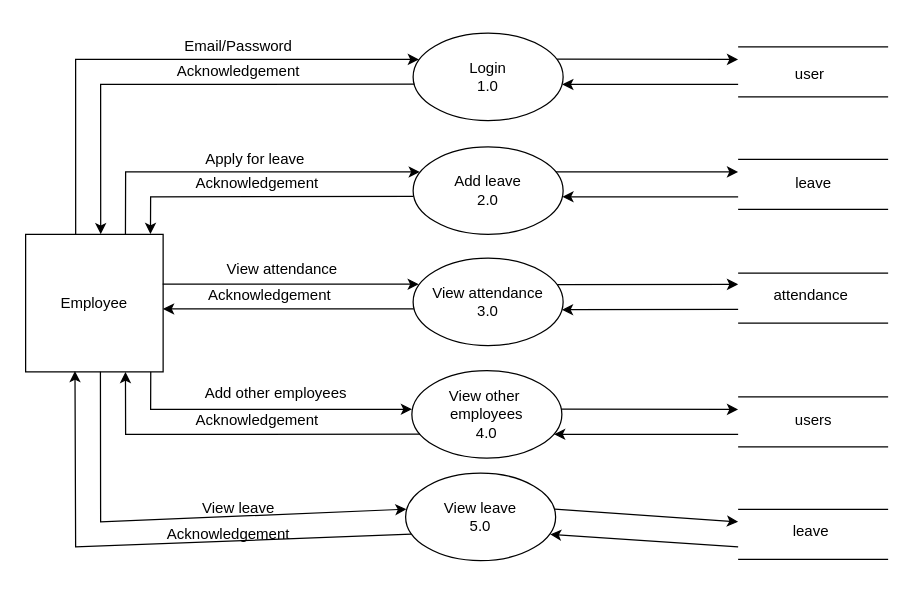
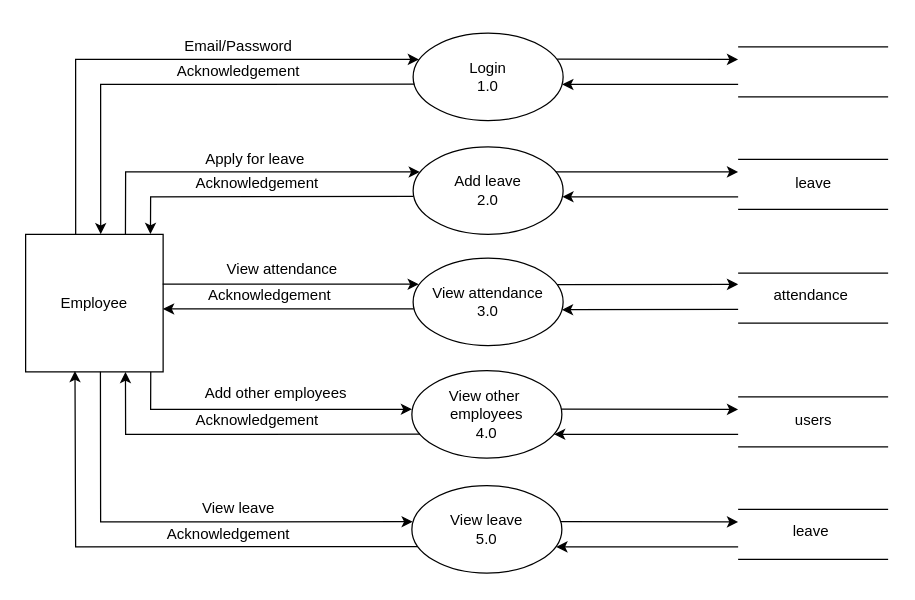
  <mxCell id="0" />
  <mxCell id="1" parent="0" />
  <mxCell id="2" value="Login&lt;br style=&quot;border-color: var(--border-color);&quot;&gt;&lt;span style=&quot;&quot;&gt;1.0&lt;/span&gt;" style="ellipse;whiteSpace=wrap;html=1;" parent="1" vertex="1"><mxGeometry x="330" y="26" width="120" height="70" as="geometry" /></mxCell>
  <mxCell id="3" value="Add leave&lt;br style=&quot;border-color: var(--border-color);&quot;&gt;2.0" style="ellipse;whiteSpace=wrap;html=1;" parent="1" vertex="1"><mxGeometry x="330" y="117" width="120" height="70" as="geometry" /></mxCell>
  <mxCell id="4" value="View attendance&lt;br&gt;3.0" style="ellipse;whiteSpace=wrap;html=1;" parent="1" vertex="1"><mxGeometry x="330" y="206" width="120" height="70" as="geometry" /></mxCell>
  <mxCell id="5" value="Employee" style="whiteSpace=wrap;html=1;aspect=fixed;" parent="1" vertex="1"><mxGeometry x="20" y="187" width="110" height="110" as="geometry" /></mxCell>
  <mxCell id="6" value="View other&amp;nbsp;&lt;div&gt;employees&lt;br style=&quot;border-color: var(--border-color);&quot;&gt;4.0&lt;/div&gt;" style="ellipse;whiteSpace=wrap;html=1;" parent="1" vertex="1"><mxGeometry x="329" y="296" width="120" height="70" as="geometry" /></mxCell>
- <mxCell id="7" value="View leave&lt;br&gt;5.0" style="ellipse;whiteSpace=wrap;html=1;" parent="1" vertex="1"><mxGeometry x="324" y="378" width="120" height="70" as="geometry" /></mxCell>
+ <mxCell id="7" value="View leave&lt;br&gt;5.0" style="ellipse;whiteSpace=wrap;html=1;" parent="1" vertex="1"><mxGeometry x="329" y="388" width="120" height="70" as="geometry" /></mxCell>
  <mxCell id="8" value="" style="endArrow=classic;html=1;rounded=0;exitX=0.364;exitY=0;exitDx=0;exitDy=0;exitPerimeter=0;entryX=0.039;entryY=0.3;entryDx=0;entryDy=0;entryPerimeter=0;" parent="1" source="5" target="2" edge="1"><mxGeometry width="50" height="50" relative="1" as="geometry"><mxPoint x="60" y="177" as="sourcePoint" /><mxPoint x="320" y="-33" as="targetPoint" /><Array as="points"><mxPoint x="60" y="47" /></Array></mxGeometry></mxCell>
  <mxCell id="9" value="" style="endArrow=classic;html=1;rounded=0;entryX=0.546;entryY=-0.001;entryDx=0;entryDy=0;entryPerimeter=0;exitX=0.008;exitY=0.583;exitDx=0;exitDy=0;exitPerimeter=0;" parent="1" source="2" target="5" edge="1"><mxGeometry width="50" height="50" relative="1" as="geometry"><mxPoint x="340" y="17" as="sourcePoint" /><mxPoint x="70" y="177" as="targetPoint" /><Array as="points"><mxPoint x="80" y="67" /></Array></mxGeometry></mxCell>
  <mxCell id="10" value="" style="endArrow=classic;html=1;rounded=0;exitX=0.726;exitY=-0.002;exitDx=0;exitDy=0;exitPerimeter=0;entryX=0.045;entryY=0.286;entryDx=0;entryDy=0;entryPerimeter=0;" parent="1" source="5" target="3" edge="1"><mxGeometry width="50" height="50" relative="1" as="geometry"><mxPoint x="92.51" y="187" as="sourcePoint" /><mxPoint x="330" y="147" as="targetPoint" /><Array as="points"><mxPoint x="100" y="137" /></Array></mxGeometry></mxCell>
  <mxCell id="11" value="" style="endArrow=classic;html=1;rounded=0;exitX=0.003;exitY=0.566;exitDx=0;exitDy=0;exitPerimeter=0;entryX=0.908;entryY=-0.002;entryDx=0;entryDy=0;entryPerimeter=0;" parent="1" source="3" target="5" edge="1"><mxGeometry width="50" height="50" relative="1" as="geometry"><mxPoint x="230" y="147" as="sourcePoint" /><mxPoint x="100" y="187" as="targetPoint" /><Array as="points"><mxPoint x="120" y="157" /></Array></mxGeometry></mxCell>
  <mxCell id="12" value="" style="endArrow=classic;html=1;rounded=0;exitX=0.997;exitY=0.361;exitDx=0;exitDy=0;exitPerimeter=0;entryX=0.038;entryY=0.298;entryDx=0;entryDy=0;entryPerimeter=0;" parent="1" source="5" target="4" edge="1"><mxGeometry width="50" height="50" relative="1" as="geometry"><mxPoint x="300" y="257" as="sourcePoint" /><mxPoint x="330" y="207" as="targetPoint" /></mxGeometry></mxCell>
  <mxCell id="13" value="" style="endArrow=classic;html=1;rounded=0;entryX=0.999;entryY=0.542;entryDx=0;entryDy=0;entryPerimeter=0;exitX=0.005;exitY=0.58;exitDx=0;exitDy=0;exitPerimeter=0;" parent="1" source="4" target="5" edge="1"><mxGeometry width="50" height="50" relative="1" as="geometry"><mxPoint x="300" y="257" as="sourcePoint" /><mxPoint x="350" y="207" as="targetPoint" /></mxGeometry></mxCell>
  <mxCell id="14" value="" style="endArrow=classic;html=1;rounded=0;exitX=0.91;exitY=1;exitDx=0;exitDy=0;exitPerimeter=0;entryX=0.001;entryY=0.442;entryDx=0;entryDy=0;entryPerimeter=0;" parent="1" source="5" target="6" edge="1"><mxGeometry width="50" height="50" relative="1" as="geometry"><mxPoint x="210" y="437" as="sourcePoint" /><mxPoint x="330" y="327" as="targetPoint" /><Array as="points"><mxPoint x="120" y="327" /></Array></mxGeometry></mxCell>
  <mxCell id="15" value="" style="endArrow=classic;html=1;rounded=0;entryX=0.726;entryY=1;entryDx=0;entryDy=0;entryPerimeter=0;exitX=0.054;exitY=0.727;exitDx=0;exitDy=0;exitPerimeter=0;" parent="1" source="6" target="5" edge="1"><mxGeometry width="50" height="50" relative="1" as="geometry"><mxPoint x="320" y="337" as="sourcePoint" /><mxPoint x="110" y="297" as="targetPoint" /><Array as="points"><mxPoint x="100" y="347" /></Array></mxGeometry></mxCell>
  <mxCell id="16" value="" style="endArrow=classic;html=1;rounded=0;exitX=0.544;exitY=0.999;exitDx=0;exitDy=0;exitPerimeter=0;entryX=0.006;entryY=0.412;entryDx=0;entryDy=0;entryPerimeter=0;" parent="1" source="5" target="7" edge="1"><mxGeometry width="50" height="50" relative="1" as="geometry"><mxPoint x="60" y="407" as="sourcePoint" /><mxPoint x="320" y="427" as="targetPoint" /><Array as="points"><mxPoint x="80" y="417" /></Array></mxGeometry></mxCell>
  <mxCell id="17" value="" style="endArrow=classic;html=1;rounded=0;entryX=0.359;entryY=0.994;entryDx=0;entryDy=0;entryPerimeter=0;exitX=0.037;exitY=0.697;exitDx=0;exitDy=0;exitPerimeter=0;" parent="1" source="7" target="5" edge="1"><mxGeometry width="50" height="50" relative="1" as="geometry"><mxPoint x="320" y="447" as="sourcePoint" /><mxPoint x="60" y="297" as="targetPoint" /><Array as="points"><mxPoint x="60" y="437" /></Array></mxGeometry></mxCell>
  <mxCell id="18" value="" style="endArrow=classic;html=1;rounded=0;exitX=0.96;exitY=0.302;exitDx=0;exitDy=0;exitPerimeter=0;" parent="1" source="4" edge="1"><mxGeometry width="50" height="50" relative="1" as="geometry"><mxPoint x="450" y="236" as="sourcePoint" /><mxPoint x="590" y="227" as="targetPoint" /></mxGeometry></mxCell>
  <mxCell id="19" value="" style="endArrow=classic;html=1;rounded=0;exitX=0.997;exitY=0.441;exitDx=0;exitDy=0;exitPerimeter=0;" parent="1" source="6" edge="1"><mxGeometry width="50" height="50" relative="1" as="geometry"><mxPoint x="450" y="327" as="sourcePoint" /><mxPoint x="590" y="327" as="targetPoint" /></mxGeometry></mxCell>
  <mxCell id="20" value="" style="endArrow=classic;html=1;rounded=0;exitX=0.994;exitY=0.412;exitDx=0;exitDy=0;exitPerimeter=0;" parent="1" source="7" edge="1"><mxGeometry width="50" height="50" relative="1" as="geometry"><mxPoint x="450" y="420" as="sourcePoint" /><mxPoint x="590" y="417" as="targetPoint" /></mxGeometry></mxCell>
  <mxCell id="21" value="" style="endArrow=classic;html=1;rounded=0;entryX=0.994;entryY=0.586;entryDx=0;entryDy=0;entryPerimeter=0;" parent="1" target="2" edge="1"><mxGeometry width="50" height="50" relative="1" as="geometry"><mxPoint x="590" y="67" as="sourcePoint" /><mxPoint x="450" y="71" as="targetPoint" /><Array as="points"><mxPoint x="503" y="67" /></Array></mxGeometry></mxCell>
  <mxCell id="22" value="" style="endArrow=none;html=1;rounded=0;" parent="1" edge="1"><mxGeometry width="50" height="50" relative="1" as="geometry"><mxPoint x="590" y="37" as="sourcePoint" /><mxPoint x="710" y="37" as="targetPoint" /></mxGeometry></mxCell>
  <mxCell id="23" value="" style="endArrow=none;html=1;rounded=0;" parent="1" edge="1"><mxGeometry width="50" height="50" relative="1" as="geometry"><mxPoint x="590" y="77" as="sourcePoint" /><mxPoint x="710" y="77" as="targetPoint" /></mxGeometry></mxCell>
  <mxCell id="24" value="" style="endArrow=classic;html=1;rounded=0;entryX=0.995;entryY=0.571;entryDx=0;entryDy=0;entryPerimeter=0;" parent="1" target="3" edge="1"><mxGeometry width="50" height="50" relative="1" as="geometry"><mxPoint x="590" y="157" as="sourcePoint" /><mxPoint x="450" y="156.76" as="targetPoint" /></mxGeometry></mxCell>
  <mxCell id="25" value="" style="endArrow=none;html=1;rounded=0;" parent="1" edge="1"><mxGeometry width="50" height="50" relative="1" as="geometry"><mxPoint x="590" y="127" as="sourcePoint" /><mxPoint x="710" y="127" as="targetPoint" /></mxGeometry></mxCell>
  <mxCell id="26" value="" style="endArrow=none;html=1;rounded=0;" parent="1" edge="1"><mxGeometry width="50" height="50" relative="1" as="geometry"><mxPoint x="590" y="167" as="sourcePoint" /><mxPoint x="710" y="167" as="targetPoint" /></mxGeometry></mxCell>
  <mxCell id="27" value="" style="endArrow=classic;html=1;rounded=0;entryX=0.992;entryY=0.59;entryDx=0;entryDy=0;entryPerimeter=0;" parent="1" target="4" edge="1"><mxGeometry width="50" height="50" relative="1" as="geometry"><mxPoint x="590" y="247" as="sourcePoint" /><mxPoint x="450" y="256" as="targetPoint" /></mxGeometry></mxCell>
  <mxCell id="28" value="" style="endArrow=none;html=1;rounded=0;" parent="1" edge="1"><mxGeometry width="50" height="50" relative="1" as="geometry"><mxPoint x="590" y="218" as="sourcePoint" /><mxPoint x="710" y="218" as="targetPoint" /></mxGeometry></mxCell>
  <mxCell id="29" value="" style="endArrow=none;html=1;rounded=0;" parent="1" edge="1"><mxGeometry width="50" height="50" relative="1" as="geometry"><mxPoint x="590" y="258" as="sourcePoint" /><mxPoint x="710" y="258" as="targetPoint" /></mxGeometry></mxCell>
  <mxCell id="30" value="" style="endArrow=classic;html=1;rounded=0;entryX=0.948;entryY=0.728;entryDx=0;entryDy=0;entryPerimeter=0;" parent="1" target="6" edge="1"><mxGeometry width="50" height="50" relative="1" as="geometry"><mxPoint x="590" y="347" as="sourcePoint" /><mxPoint x="435" y="350.86" as="targetPoint" /></mxGeometry></mxCell>
  <mxCell id="31" value="" style="endArrow=none;html=1;rounded=0;" parent="1" edge="1"><mxGeometry width="50" height="50" relative="1" as="geometry"><mxPoint x="590" y="317" as="sourcePoint" /><mxPoint x="710" y="317" as="targetPoint" /></mxGeometry></mxCell>
  <mxCell id="32" value="" style="endArrow=none;html=1;rounded=0;" parent="1" edge="1"><mxGeometry width="50" height="50" relative="1" as="geometry"><mxPoint x="590" y="357" as="sourcePoint" /><mxPoint x="710" y="357" as="targetPoint" /></mxGeometry></mxCell>
  <mxCell id="33" value="" style="endArrow=classic;html=1;rounded=0;entryX=0.963;entryY=0.7;entryDx=0;entryDy=0;entryPerimeter=0;" parent="1" target="7" edge="1"><mxGeometry width="50" height="50" relative="1" as="geometry"><mxPoint x="590" y="437" as="sourcePoint" /><mxPoint x="450" y="438.634" as="targetPoint" /></mxGeometry></mxCell>
  <mxCell id="34" value="" style="endArrow=none;html=1;rounded=0;" parent="1" edge="1"><mxGeometry width="50" height="50" relative="1" as="geometry"><mxPoint x="590" y="407" as="sourcePoint" /><mxPoint x="710" y="407" as="targetPoint" /></mxGeometry></mxCell>
  <mxCell id="35" value="" style="endArrow=none;html=1;rounded=0;" parent="1" edge="1"><mxGeometry width="50" height="50" relative="1" as="geometry"><mxPoint x="590" y="447" as="sourcePoint" /><mxPoint x="710" y="447" as="targetPoint" /></mxGeometry></mxCell>
  <mxCell id="36" value="Acknowledgement" style="text;html=1;align=center;verticalAlign=middle;resizable=0;points=[];autosize=1;strokeColor=none;fillColor=none;" parent="1" vertex="1"><mxGeometry x="130" y="42" width="120" height="30" as="geometry" /></mxCell>
  <mxCell id="37" value="Acknowledgement" style="text;html=1;align=center;verticalAlign=middle;resizable=0;points=[];autosize=1;strokeColor=none;fillColor=none;" parent="1" vertex="1"><mxGeometry x="145" y="131" width="120" height="30" as="geometry" /></mxCell>
  <mxCell id="38" value="Acknowledgement" style="text;html=1;align=center;verticalAlign=middle;resizable=0;points=[];autosize=1;strokeColor=none;fillColor=none;" parent="1" vertex="1"><mxGeometry x="155" y="221" width="120" height="30" as="geometry" /></mxCell>
  <mxCell id="39" value="Acknowledgement" style="text;html=1;align=center;verticalAlign=middle;resizable=0;points=[];autosize=1;strokeColor=none;fillColor=none;" parent="1" vertex="1"><mxGeometry x="145" y="321" width="120" height="30" as="geometry" /></mxCell>
  <mxCell id="40" value="Acknowledgement" style="text;html=1;align=center;verticalAlign=middle;resizable=0;points=[];autosize=1;strokeColor=none;fillColor=none;" parent="1" vertex="1"><mxGeometry x="122" y="412" width="120" height="30" as="geometry" /></mxCell>
  <mxCell id="41" value="" style="endArrow=classic;html=1;rounded=0;exitX=0.96;exitY=0.298;exitDx=0;exitDy=0;exitPerimeter=0;" parent="1" source="2" edge="1"><mxGeometry width="50" height="50" relative="1" as="geometry"><mxPoint x="450" y="50.97" as="sourcePoint" /><mxPoint x="590" y="47" as="targetPoint" /></mxGeometry></mxCell>
  <mxCell id="42" value="" style="endArrow=classic;html=1;rounded=0;exitX=0.952;exitY=0.285;exitDx=0;exitDy=0;exitPerimeter=0;" parent="1" source="3" edge="1"><mxGeometry width="50" height="50" relative="1" as="geometry"><mxPoint x="450" y="139" as="sourcePoint" /><mxPoint x="590" y="137" as="targetPoint" /></mxGeometry></mxCell>
  <mxCell id="43" value="View attendance" style="text;html=1;align=center;verticalAlign=middle;resizable=0;points=[];autosize=1;strokeColor=none;fillColor=none;fontSize=12;" parent="1" vertex="1"><mxGeometry x="170" y="200" width="110" height="30" as="geometry" /></mxCell>
  <mxCell id="44" value="&lt;span style=&quot;font-size: 12px;&quot;&gt;Email/Password&lt;/span&gt;" style="text;html=1;align=center;verticalAlign=middle;resizable=0;points=[];autosize=1;strokeColor=none;fillColor=none;fontSize=16;" parent="1" vertex="1"><mxGeometry x="135" y="20" width="110" height="30" as="geometry" /></mxCell>
  <mxCell id="45" value="Apply for leave&amp;nbsp;" style="text;html=1;align=center;verticalAlign=middle;resizable=0;points=[];autosize=1;strokeColor=none;fillColor=none;fontSize=12;" parent="1" vertex="1"><mxGeometry x="150" y="112" width="110" height="30" as="geometry" /></mxCell>
  <mxCell id="46" value="Add other employees" style="text;html=1;align=center;verticalAlign=middle;resizable=0;points=[];autosize=1;strokeColor=none;fillColor=none;fontSize=12;" parent="1" vertex="1"><mxGeometry x="150" y="299" width="140" height="30" as="geometry" /></mxCell>
  <mxCell id="47" value="View leave" style="text;html=1;align=center;verticalAlign=middle;resizable=0;points=[];autosize=1;strokeColor=none;fillColor=none;fontSize=12;" parent="1" vertex="1"><mxGeometry x="150" y="391" width="80" height="30" as="geometry" /></mxCell>
- <mxCell id="48" value="user" style="text;html=1;align=center;verticalAlign=middle;resizable=0;points=[];autosize=1;strokeColor=none;fillColor=none;" parent="1" vertex="1"><mxGeometry x="622" y="44" width="50" height="30" as="geometry" /></mxCell>
  <mxCell id="49" value="leave" style="text;html=1;align=center;verticalAlign=middle;resizable=0;points=[];autosize=1;strokeColor=none;fillColor=none;" parent="1" vertex="1"><mxGeometry x="625" y="131" width="50" height="30" as="geometry" /></mxCell>
  <mxCell id="50" value="attendance" style="text;html=1;align=center;verticalAlign=middle;resizable=0;points=[];autosize=1;strokeColor=none;fillColor=none;" parent="1" vertex="1"><mxGeometry x="608" y="221" width="80" height="30" as="geometry" /></mxCell>
  <mxCell id="51" value="users" style="text;html=1;align=center;verticalAlign=middle;resizable=0;points=[];autosize=1;strokeColor=none;fillColor=none;" parent="1" vertex="1"><mxGeometry x="625" y="321" width="50" height="30" as="geometry" /></mxCell>
  <mxCell id="52" value="leave" style="text;html=1;align=center;verticalAlign=middle;resizable=0;points=[];autosize=1;strokeColor=none;fillColor=none;" parent="1" vertex="1"><mxGeometry x="623" y="410" width="50" height="30" as="geometry" /></mxCell>
